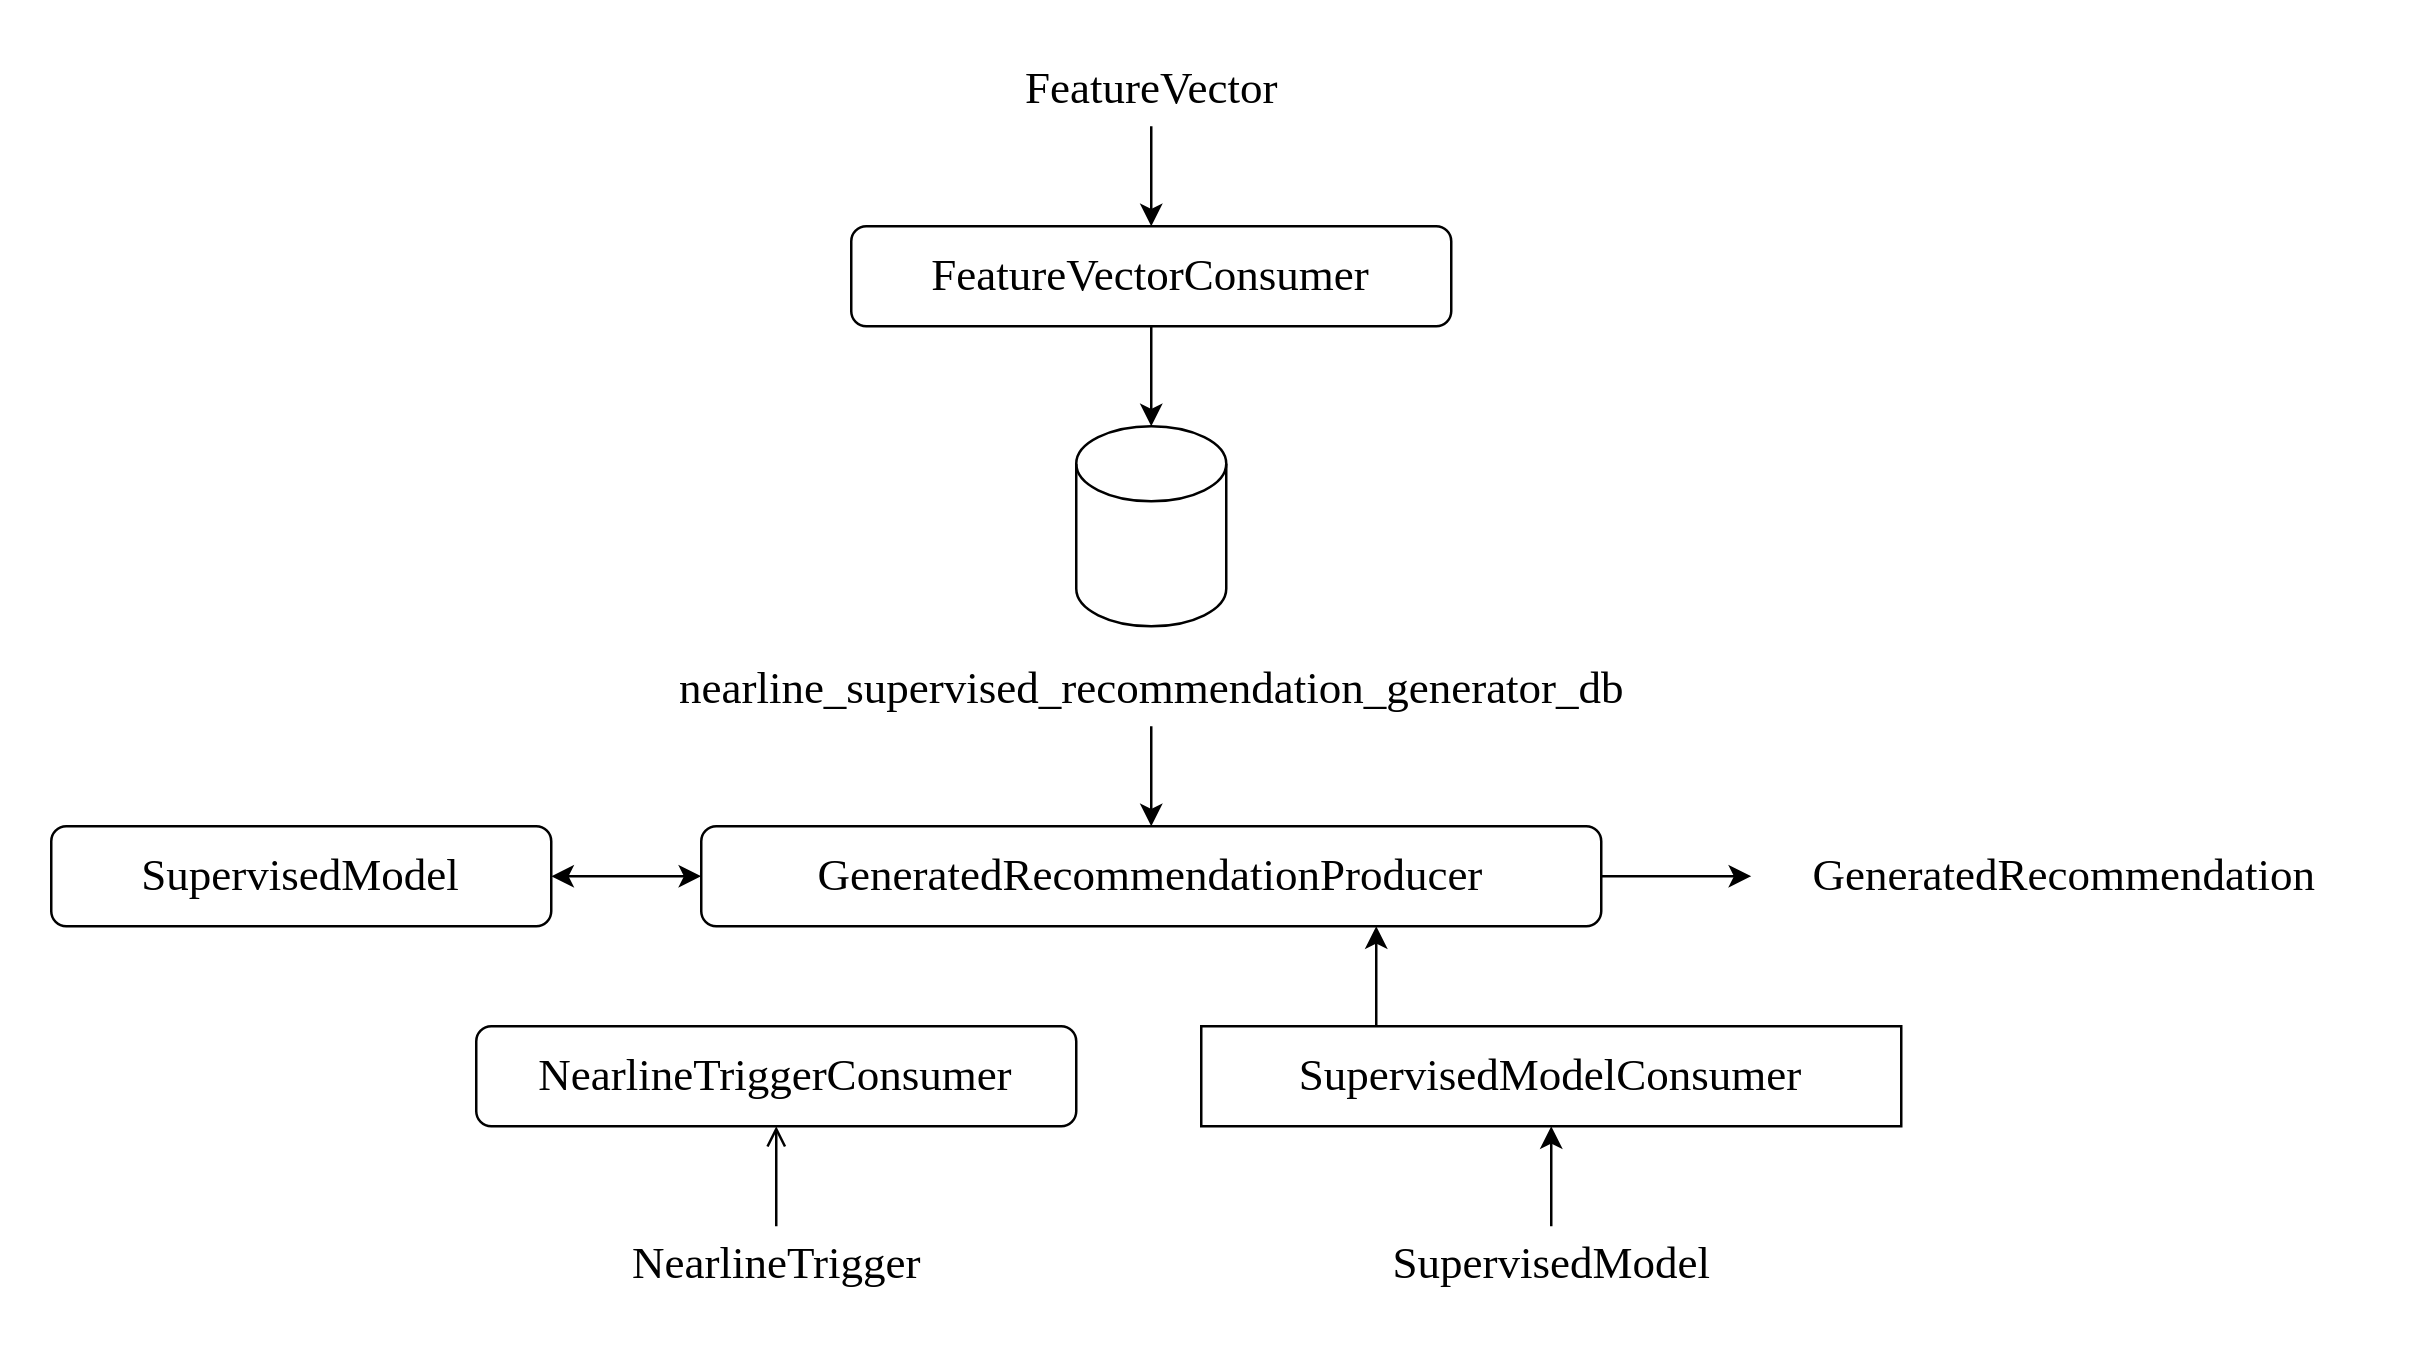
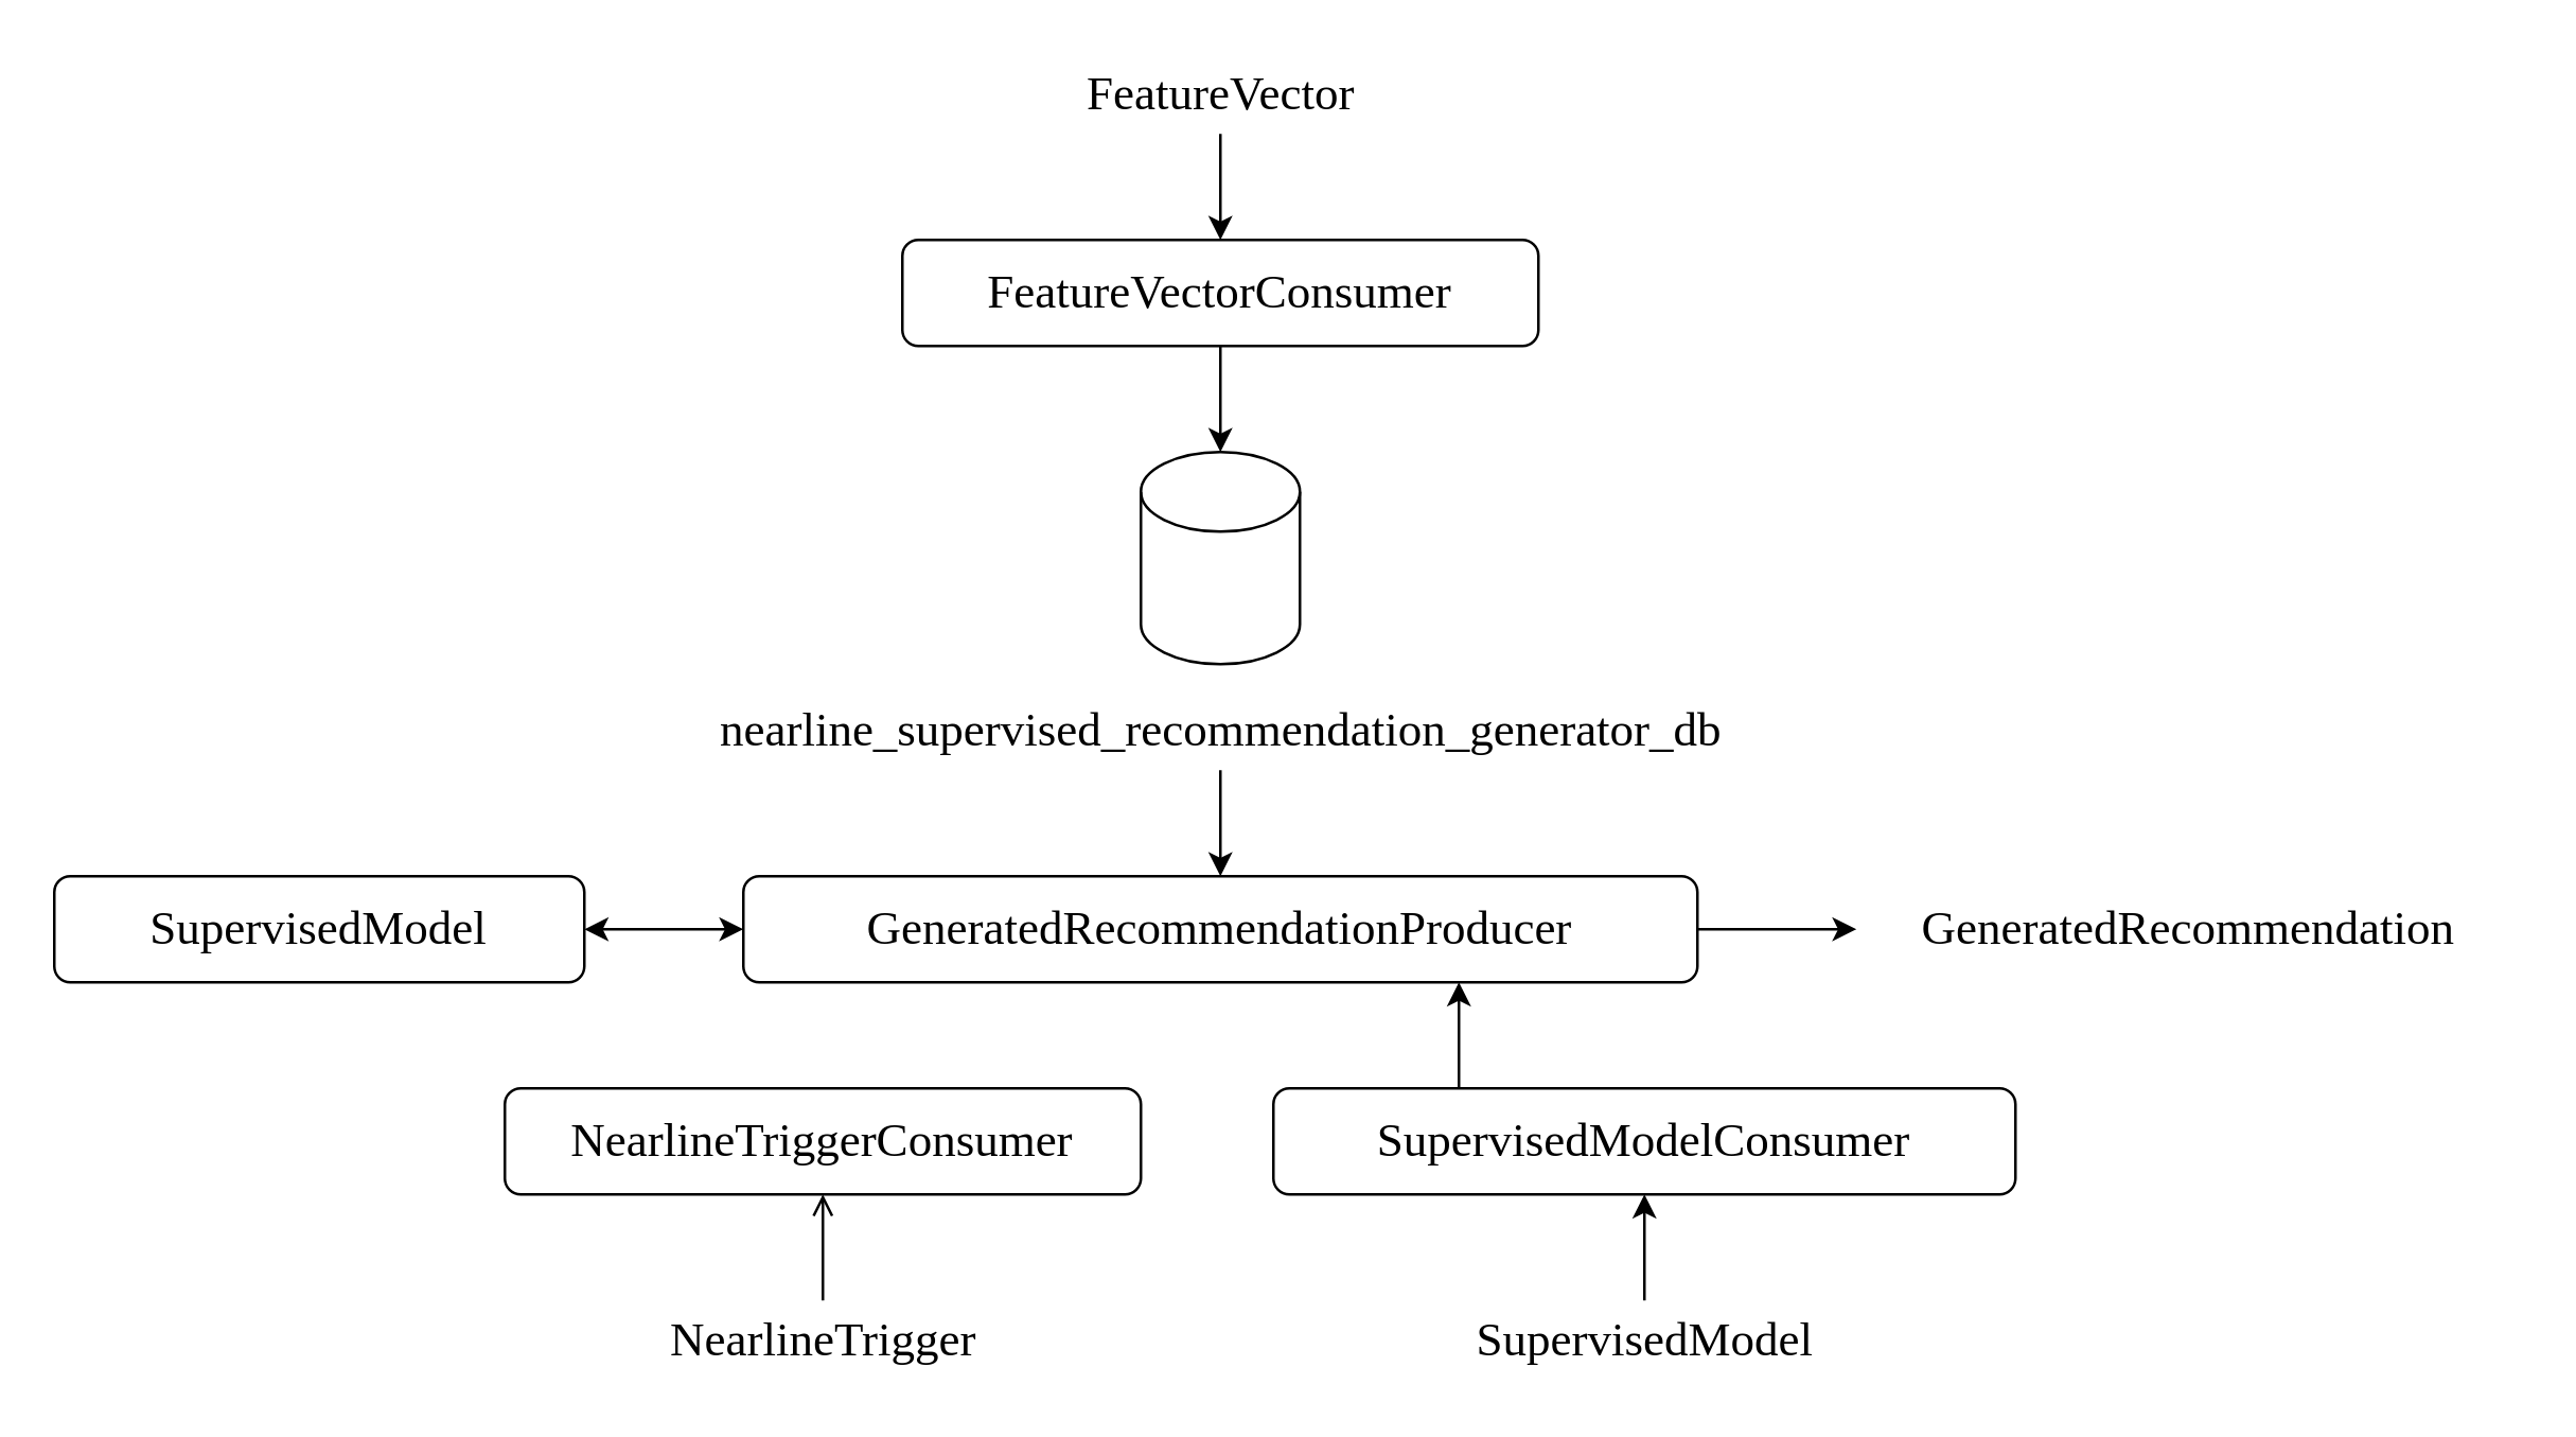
  <mxCell id="0" />
  <mxCell id="1" parent="0" />
  <mxCell id="2" style="edgeStyle=orthogonalEdgeStyle;rounded=0;orthogonalLoop=1;jettySize=auto;html=1;exitX=0.5;exitY=1;exitDx=0;exitDy=0;entryX=0.5;entryY=0;entryDx=0;entryDy=0;entryPerimeter=0;fontFamily=Ubuntu;fontSource=https%3A%2F%2Ffonts.googleapis.com%2Fcss%3Ffamily%3DUbuntu;fontSize=18;" edge="1" parent="1" source="3" target="6"><mxGeometry relative="1" as="geometry" /></mxCell>
  <mxCell id="3" value="FeatureVectorConsumer" style="rounded=1;whiteSpace=wrap;html=1;fillColor=none;fontFamily=Ubuntu;fontSource=https%3A%2F%2Ffonts.googleapis.com%2Fcss%3Ffamily%3DUbuntu;fontSize=18;" vertex="1" parent="1"><mxGeometry x="340" y="90" width="240" height="40" as="geometry" /></mxCell>
  <mxCell id="4" style="edgeStyle=orthogonalEdgeStyle;rounded=0;orthogonalLoop=1;jettySize=auto;html=1;entryX=0.5;entryY=0;entryDx=0;entryDy=0;startArrow=none;startFill=0;fontFamily=Ubuntu;fontSource=https%3A%2F%2Ffonts.googleapis.com%2Fcss%3Ffamily%3DUbuntu;fontSize=18;" edge="1" parent="1" source="5" target="8"><mxGeometry relative="1" as="geometry" /></mxCell>
  <mxCell id="5" value="nearline_supervised_recommendation_generator_db" style="text;html=1;align=center;verticalAlign=middle;resizable=0;points=[];autosize=1;fontSize=18;fontFamily=Ubuntu;" vertex="1" parent="1"><mxGeometry x="235" y="260" width="450" height="30" as="geometry" /></mxCell>
  <mxCell id="6" value="" style="shape=cylinder3;whiteSpace=wrap;html=1;boundedLbl=1;backgroundOutline=1;size=15;fillColor=none;fontFamily=Ubuntu;fontSource=https%3A%2F%2Ffonts.googleapis.com%2Fcss%3Ffamily%3DUbuntu;fontSize=18;" vertex="1" parent="1"><mxGeometry x="430" y="170" width="60" height="80" as="geometry" /></mxCell>
  <mxCell id="7" style="edgeStyle=orthogonalEdgeStyle;rounded=0;orthogonalLoop=1;jettySize=auto;html=1;fontFamily=Ubuntu;fontSource=https%3A%2F%2Ffonts.googleapis.com%2Fcss%3Ffamily%3DUbuntu;fontSize=18;" edge="1" parent="1" source="8"><mxGeometry relative="1" as="geometry"><mxPoint x="700" y="350" as="targetPoint" /></mxGeometry></mxCell>
  <mxCell id="8" value="GeneratedRecommendationProducer" style="rounded=1;whiteSpace=wrap;html=1;fillColor=none;fontFamily=Ubuntu;fontSource=https://fonts.googleapis.com/css?family=Ubuntu;fontSize=18;" vertex="1" parent="1"><mxGeometry x="280" y="330" width="360" height="40" as="geometry" /></mxCell>
  <mxCell id="9" value="NearlineTriggerConsumer" style="rounded=1;whiteSpace=wrap;html=1;fillColor=none;fontFamily=Ubuntu;fontSource=https://fonts.googleapis.com/css?family=Ubuntu;fontSize=18;" vertex="1" parent="1"><mxGeometry x="190" y="410" width="240" height="40" as="geometry" /></mxCell>
  <mxCell id="10" style="edgeStyle=orthogonalEdgeStyle;rounded=0;orthogonalLoop=1;jettySize=auto;html=1;exitX=0.25;exitY=0;exitDx=0;exitDy=0;entryX=0.75;entryY=1;entryDx=0;entryDy=0;fontFamily=Ubuntu;fontSource=https%3A%2F%2Ffonts.googleapis.com%2Fcss%3Ffamily%3DUbuntu;fontSize=18;" edge="1" parent="1" source="11" target="8"><mxGeometry relative="1" as="geometry" /></mxCell>
- <mxCell id="11" value="SupervisedModelConsumer" style="whiteSpace=wrap;html=1;fillColor=none;fontFamily=Ubuntu;fontSource=https://fonts.googleapis.com/css?family=Ubuntu;fontSize=18;rounded=0;" vertex="1" parent="1"><mxGeometry x="480" y="410" width="280" height="40" as="geometry" /></mxCell>
+ <mxCell id="11" value="SupervisedModelConsumer" style="rounded=1;whiteSpace=wrap;html=1;fillColor=none;fontFamily=Ubuntu;fontSource=https://fonts.googleapis.com/css?family=Ubuntu;fontSize=18;" vertex="1" parent="1"><mxGeometry x="480" y="410" width="280" height="40" as="geometry" /></mxCell>
  <mxCell id="12" style="edgeStyle=orthogonalEdgeStyle;rounded=0;orthogonalLoop=1;jettySize=auto;html=1;exitX=1;exitY=0.5;exitDx=0;exitDy=0;entryX=0;entryY=0.5;entryDx=0;entryDy=0;fontFamily=Ubuntu;fontSource=https%3A%2F%2Ffonts.googleapis.com%2Fcss%3Ffamily%3DUbuntu;fontSize=18;startArrow=classic;startFill=1;" edge="1" parent="1" source="13" target="8"><mxGeometry relative="1" as="geometry" /></mxCell>
  <mxCell id="13" value="SupervisedModel" style="rounded=1;whiteSpace=wrap;html=1;fillColor=none;fontFamily=Ubuntu;fontSource=https://fonts.googleapis.com/css?family=Ubuntu;fontSize=18;" vertex="1" parent="1"><mxGeometry x="20" y="330" width="200" height="40" as="geometry" /></mxCell>
  <mxCell id="14" value="GeneratedRecommendation" style="text;html=1;align=center;verticalAlign=middle;resizable=0;points=[];autosize=1;fontSize=18;fontFamily=Ubuntu;" vertex="1" parent="1"><mxGeometry x="700" y="335" width="250" height="30" as="geometry" /></mxCell>
  <mxCell id="15" style="edgeStyle=orthogonalEdgeStyle;rounded=0;orthogonalLoop=1;jettySize=auto;html=1;startArrow=none;startFill=0;fontFamily=Ubuntu;fontSource=https%3A%2F%2Ffonts.googleapis.com%2Fcss%3Ffamily%3DUbuntu;fontSize=18;entryX=0.5;entryY=1;entryDx=0;entryDy=0;" edge="1" parent="1" source="16" target="11"><mxGeometry relative="1" as="geometry"><mxPoint x="620" y="460" as="targetPoint" /></mxGeometry></mxCell>
  <mxCell id="16" value="SupervisedModel" style="text;html=1;align=center;verticalAlign=middle;resizable=0;points=[];autosize=1;fontSize=18;fontFamily=Ubuntu;" vertex="1" parent="1"><mxGeometry x="540" y="490" width="160" height="30" as="geometry" /></mxCell>
  <mxCell id="17" style="edgeStyle=orthogonalEdgeStyle;rounded=0;orthogonalLoop=1;jettySize=auto;html=1;entryX=0.5;entryY=1;entryDx=0;entryDy=0;startArrow=none;startFill=0;fontFamily=Ubuntu;fontSource=https%3A%2F%2Ffonts.googleapis.com%2Fcss%3Ffamily%3DUbuntu;fontSize=18;endArrow=open;" edge="1" parent="1" source="18" target="9"><mxGeometry relative="1" as="geometry" /></mxCell>
  <mxCell id="18" value="NearlineTrigger" style="text;html=1;align=center;verticalAlign=middle;resizable=0;points=[];autosize=1;fontSize=18;fontFamily=Ubuntu;" vertex="1" parent="1"><mxGeometry x="240" y="490" width="140" height="30" as="geometry" /></mxCell>
  <mxCell id="19" style="edgeStyle=orthogonalEdgeStyle;rounded=0;orthogonalLoop=1;jettySize=auto;html=1;entryX=0.5;entryY=0;entryDx=0;entryDy=0;startArrow=none;startFill=0;fontFamily=Ubuntu;fontSource=https%3A%2F%2Ffonts.googleapis.com%2Fcss%3Ffamily%3DUbuntu;fontSize=18;" edge="1" parent="1" source="20" target="3"><mxGeometry relative="1" as="geometry" /></mxCell>
  <mxCell id="20" value="FeatureVector" style="text;html=1;align=center;verticalAlign=middle;resizable=0;points=[];autosize=1;fontSize=18;fontFamily=Ubuntu;" vertex="1" parent="1"><mxGeometry x="395" y="20" width="130" height="30" as="geometry" /></mxCell>
